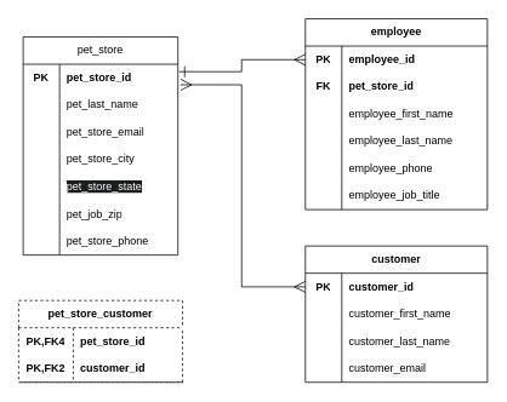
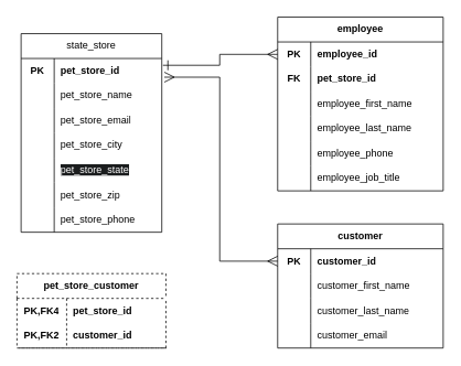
  <mxCell id="0" />
  <mxCell id="1" parent="0" />
- <mxCell id="2" value="&lt;span style=&quot;font-weight: 400; text-align: left;&quot;&gt;pet_store&lt;/span&gt;" style="shape=table;startSize=30;container=1;collapsible=1;childLayout=tableLayout;fixedRows=1;rowLines=0;fontStyle=1;align=center;resizeLast=1;html=1;whiteSpace=wrap;bottom=0;" parent="1" vertex="1"><mxGeometry x="25" y="40" width="170" height="240" as="geometry" /></mxCell>
+ <mxCell id="2" value="&lt;span style=&quot;font-weight: 400; text-align: left;&quot;&gt;state_store&lt;/span&gt;" style="shape=table;startSize=30;container=1;collapsible=1;childLayout=tableLayout;fixedRows=1;rowLines=0;fontStyle=1;align=center;resizeLast=1;html=1;whiteSpace=wrap;bottom=0;" parent="1" vertex="1"><mxGeometry x="25" y="40" width="170" height="240" as="geometry" /></mxCell>
  <mxCell id="3" value="" style="shape=tableRow;horizontal=0;startSize=0;swimlaneHead=0;swimlaneBody=0;fillColor=none;collapsible=0;dropTarget=0;points=[[0,0.5],[1,0.5]];portConstraint=eastwest;top=0;left=0;right=0;bottom=0;html=1;" parent="2" vertex="1"><mxGeometry y="30" width="170" height="30" as="geometry" /></mxCell>
  <mxCell id="4" value="PK" style="shape=partialRectangle;connectable=0;fillColor=none;top=0;left=0;bottom=0;right=0;fontStyle=1;overflow=hidden;html=1;whiteSpace=wrap;" parent="3" vertex="1"><mxGeometry width="40" height="30" as="geometry"><mxRectangle width="40" height="30" as="alternateBounds" /></mxGeometry></mxCell>
  <mxCell id="5" value="&lt;span style=&quot;&quot;&gt;pet_store_id&lt;/span&gt;" style="shape=partialRectangle;connectable=0;fillColor=none;top=0;left=0;bottom=0;right=0;align=left;spacingLeft=6;fontStyle=1;overflow=hidden;html=1;whiteSpace=wrap;" parent="3" vertex="1"><mxGeometry x="40" width="130" height="30" as="geometry"><mxRectangle width="130" height="30" as="alternateBounds" /></mxGeometry></mxCell>
  <mxCell id="6" value="" style="shape=tableRow;horizontal=0;startSize=0;swimlaneHead=0;swimlaneBody=0;fillColor=none;collapsible=0;dropTarget=0;points=[[0,0.5],[1,0.5]];portConstraint=eastwest;top=0;left=0;right=0;bottom=0;html=1;" parent="2" vertex="1"><mxGeometry y="60" width="170" height="30" as="geometry" /></mxCell>
  <mxCell id="7" value="" style="shape=partialRectangle;connectable=0;fillColor=none;top=0;left=0;bottom=0;right=0;editable=1;overflow=hidden;html=1;whiteSpace=wrap;" parent="6" vertex="1"><mxGeometry width="40" height="30" as="geometry"><mxRectangle width="40" height="30" as="alternateBounds" /></mxGeometry></mxCell>
- <mxCell id="8" value="pet_last_name" style="shape=partialRectangle;connectable=0;fillColor=none;top=0;left=0;bottom=0;right=0;align=left;spacingLeft=6;overflow=hidden;html=1;whiteSpace=wrap;" parent="6" vertex="1"><mxGeometry x="40" width="130" height="30" as="geometry"><mxRectangle width="130" height="30" as="alternateBounds" /></mxGeometry></mxCell>
+ <mxCell id="8" value="pet_store_name" style="shape=partialRectangle;connectable=0;fillColor=none;top=0;left=0;bottom=0;right=0;align=left;spacingLeft=6;overflow=hidden;html=1;whiteSpace=wrap;" parent="6" vertex="1"><mxGeometry x="40" width="130" height="30" as="geometry"><mxRectangle width="130" height="30" as="alternateBounds" /></mxGeometry></mxCell>
  <mxCell id="9" value="" style="shape=tableRow;horizontal=0;startSize=0;swimlaneHead=0;swimlaneBody=0;fillColor=none;collapsible=0;dropTarget=0;points=[[0,0.5],[1,0.5]];portConstraint=eastwest;top=0;left=0;right=0;bottom=0;html=1;" parent="2" vertex="1"><mxGeometry y="90" width="170" height="30" as="geometry" /></mxCell>
  <mxCell id="10" value="" style="shape=partialRectangle;connectable=0;fillColor=none;top=0;left=0;bottom=0;right=0;editable=1;overflow=hidden;html=1;whiteSpace=wrap;" parent="9" vertex="1"><mxGeometry width="40" height="30" as="geometry"><mxRectangle width="40" height="30" as="alternateBounds" /></mxGeometry></mxCell>
  <mxCell id="11" value="pet_store_email" style="shape=partialRectangle;connectable=0;fillColor=none;top=0;left=0;bottom=0;right=0;align=left;spacingLeft=6;overflow=hidden;html=1;whiteSpace=wrap;" parent="9" vertex="1"><mxGeometry x="40" width="130" height="30" as="geometry"><mxRectangle width="130" height="30" as="alternateBounds" /></mxGeometry></mxCell>
  <mxCell id="12" style="shape=tableRow;horizontal=0;startSize=0;swimlaneHead=0;swimlaneBody=0;fillColor=none;collapsible=0;dropTarget=0;points=[[0,0.5],[1,0.5]];portConstraint=eastwest;top=0;left=0;right=0;bottom=0;html=1;" parent="2" vertex="1"><mxGeometry y="120" width="170" height="30" as="geometry" /></mxCell>
  <mxCell id="13" style="shape=partialRectangle;connectable=0;fillColor=none;top=0;left=0;bottom=0;right=0;editable=1;overflow=hidden;html=1;whiteSpace=wrap;" parent="12" vertex="1"><mxGeometry width="40" height="30" as="geometry"><mxRectangle width="40" height="30" as="alternateBounds" /></mxGeometry></mxCell>
  <mxCell id="14" value="pet_store_city" style="shape=partialRectangle;connectable=0;fillColor=none;top=0;left=0;bottom=0;right=0;align=left;spacingLeft=6;overflow=hidden;html=1;whiteSpace=wrap;" parent="12" vertex="1"><mxGeometry x="40" width="130" height="30" as="geometry"><mxRectangle width="130" height="30" as="alternateBounds" /></mxGeometry></mxCell>
  <mxCell id="15" style="shape=tableRow;horizontal=0;startSize=0;swimlaneHead=0;swimlaneBody=0;fillColor=none;collapsible=0;dropTarget=0;points=[[0,0.5],[1,0.5]];portConstraint=eastwest;top=0;left=0;right=0;bottom=0;html=1;" parent="2" vertex="1"><mxGeometry y="150" width="170" height="30" as="geometry" /></mxCell>
  <mxCell id="16" style="shape=partialRectangle;connectable=0;fillColor=none;top=0;left=0;bottom=0;right=0;editable=1;overflow=hidden;html=1;whiteSpace=wrap;" parent="15" vertex="1"><mxGeometry width="40" height="30" as="geometry"><mxRectangle width="40" height="30" as="alternateBounds" /></mxGeometry></mxCell>
  <mxCell id="17" value="&lt;span style=&quot;color: rgb(255, 255, 255); font-family: Helvetica; font-size: 12px; font-style: normal; font-variant-ligatures: normal; font-variant-caps: normal; font-weight: 400; letter-spacing: normal; orphans: 2; text-align: left; text-indent: 0px; text-transform: none; widows: 2; word-spacing: 0px; -webkit-text-stroke-width: 0px; white-space: normal; background-color: rgb(27, 29, 30); text-decoration-thickness: initial; text-decoration-style: initial; text-decoration-color: initial; display: inline !important; float: none;&quot;&gt;pet_store_state&lt;/span&gt;" style="shape=partialRectangle;connectable=0;fillColor=none;top=0;left=0;bottom=0;right=0;align=left;spacingLeft=6;overflow=hidden;html=1;whiteSpace=wrap;" parent="15" vertex="1"><mxGeometry x="40" width="130" height="30" as="geometry"><mxRectangle width="130" height="30" as="alternateBounds" /></mxGeometry></mxCell>
  <mxCell id="18" style="shape=tableRow;horizontal=0;startSize=0;swimlaneHead=0;swimlaneBody=0;fillColor=none;collapsible=0;dropTarget=0;points=[[0,0.5],[1,0.5]];portConstraint=eastwest;top=0;left=0;right=0;bottom=0;html=1;" parent="2" vertex="1"><mxGeometry y="180" width="170" height="30" as="geometry" /></mxCell>
  <mxCell id="19" style="shape=partialRectangle;connectable=0;fillColor=none;top=0;left=0;bottom=0;right=0;editable=1;overflow=hidden;html=1;whiteSpace=wrap;" parent="18" vertex="1"><mxGeometry width="40" height="30" as="geometry"><mxRectangle width="40" height="30" as="alternateBounds" /></mxGeometry></mxCell>
- <mxCell id="20" value="pet_job_zip" style="shape=partialRectangle;connectable=0;fillColor=none;top=0;left=0;bottom=0;right=0;align=left;spacingLeft=6;overflow=hidden;html=1;whiteSpace=wrap;" parent="18" vertex="1"><mxGeometry x="40" width="130" height="30" as="geometry"><mxRectangle width="130" height="30" as="alternateBounds" /></mxGeometry></mxCell>
+ <mxCell id="20" value="pet_store_zip" style="shape=partialRectangle;connectable=0;fillColor=none;top=0;left=0;bottom=0;right=0;align=left;spacingLeft=6;overflow=hidden;html=1;whiteSpace=wrap;" parent="18" vertex="1"><mxGeometry x="40" width="130" height="30" as="geometry"><mxRectangle width="130" height="30" as="alternateBounds" /></mxGeometry></mxCell>
  <mxCell id="21" style="shape=tableRow;horizontal=0;startSize=0;swimlaneHead=0;swimlaneBody=0;fillColor=none;collapsible=0;dropTarget=0;points=[[0,0.5],[1,0.5]];portConstraint=eastwest;top=0;left=0;right=0;bottom=0;html=1;" parent="2" vertex="1"><mxGeometry y="210" width="170" height="30" as="geometry" /></mxCell>
  <mxCell id="22" style="shape=partialRectangle;connectable=0;fillColor=none;top=0;left=0;bottom=0;right=0;editable=1;overflow=hidden;html=1;whiteSpace=wrap;" parent="21" vertex="1"><mxGeometry width="40" height="30" as="geometry"><mxRectangle width="40" height="30" as="alternateBounds" /></mxGeometry></mxCell>
  <mxCell id="23" value="pet_store_phone" style="shape=partialRectangle;connectable=0;fillColor=none;top=0;left=0;bottom=0;right=0;align=left;spacingLeft=6;overflow=hidden;html=1;whiteSpace=wrap;" parent="21" vertex="1"><mxGeometry x="40" width="130" height="30" as="geometry"><mxRectangle width="130" height="30" as="alternateBounds" /></mxGeometry></mxCell>
  <mxCell id="24" value="employee" style="shape=table;startSize=30;container=1;collapsible=1;childLayout=tableLayout;fixedRows=1;rowLines=0;fontStyle=1;align=center;resizeLast=1;html=1;whiteSpace=wrap;strokeColor=default;swimlaneLine=1;columnLines=1;resizeLastRow=0;swimlaneHead=1;swimlaneBody=1;bottom=0;" parent="1" vertex="1"><mxGeometry x="335" y="20" width="200" height="210" as="geometry" /></mxCell>
  <mxCell id="25" value="" style="shape=tableRow;horizontal=0;startSize=0;swimlaneHead=0;swimlaneBody=0;fillColor=none;collapsible=0;dropTarget=0;points=[[0,0.5],[1,0.5]];portConstraint=eastwest;top=0;left=0;right=0;bottom=0;html=1;" parent="24" vertex="1"><mxGeometry y="30" width="200" height="30" as="geometry" /></mxCell>
  <mxCell id="26" value="PK" style="shape=partialRectangle;connectable=0;fillColor=none;top=0;left=0;bottom=0;right=0;fontStyle=1;overflow=hidden;html=1;whiteSpace=wrap;" parent="25" vertex="1"><mxGeometry width="40" height="30" as="geometry"><mxRectangle width="40" height="30" as="alternateBounds" /></mxGeometry></mxCell>
  <mxCell id="27" value="employee_id" style="shape=partialRectangle;connectable=0;fillColor=none;top=0;left=0;bottom=0;right=0;align=left;spacingLeft=6;fontStyle=1;overflow=hidden;html=1;whiteSpace=wrap;" parent="25" vertex="1"><mxGeometry x="40" width="160" height="30" as="geometry"><mxRectangle width="160" height="30" as="alternateBounds" /></mxGeometry></mxCell>
  <mxCell id="28" value="" style="shape=tableRow;horizontal=0;startSize=0;swimlaneHead=0;swimlaneBody=0;fillColor=none;collapsible=0;dropTarget=0;points=[[0,0.5],[1,0.5]];portConstraint=eastwest;top=0;left=0;right=0;bottom=0;html=1;" parent="24" vertex="1"><mxGeometry y="60" width="200" height="30" as="geometry" /></mxCell>
  <mxCell id="29" value="FK" style="shape=partialRectangle;connectable=0;fillColor=none;top=0;left=0;bottom=0;right=0;fontStyle=1;overflow=hidden;html=1;whiteSpace=wrap;" parent="28" vertex="1"><mxGeometry width="40" height="30" as="geometry"><mxRectangle width="40" height="30" as="alternateBounds" /></mxGeometry></mxCell>
  <mxCell id="30" value="&lt;span style=&quot;&quot;&gt;pet_store_id&lt;/span&gt;" style="shape=partialRectangle;connectable=0;fillColor=none;top=0;left=0;bottom=0;right=0;align=left;spacingLeft=6;fontStyle=1;overflow=hidden;html=1;whiteSpace=wrap;" parent="28" vertex="1"><mxGeometry x="40" width="160" height="30" as="geometry"><mxRectangle width="160" height="30" as="alternateBounds" /></mxGeometry></mxCell>
  <mxCell id="31" value="" style="shape=tableRow;horizontal=0;startSize=0;swimlaneHead=0;swimlaneBody=0;fillColor=none;collapsible=0;dropTarget=0;points=[[0,0.5],[1,0.5]];portConstraint=eastwest;top=0;left=0;right=0;bottom=0;html=1;" parent="24" vertex="1"><mxGeometry y="90" width="200" height="30" as="geometry" /></mxCell>
  <mxCell id="32" value="" style="shape=partialRectangle;connectable=0;fillColor=none;top=0;left=0;bottom=0;right=0;editable=1;overflow=hidden;html=1;whiteSpace=wrap;" parent="31" vertex="1"><mxGeometry width="40" height="30" as="geometry"><mxRectangle width="40" height="30" as="alternateBounds" /></mxGeometry></mxCell>
  <mxCell id="33" value="&lt;span style=&quot;&quot;&gt;employee_first_name&lt;/span&gt;" style="shape=partialRectangle;connectable=0;fillColor=none;top=0;left=0;bottom=0;right=0;align=left;spacingLeft=6;overflow=hidden;html=1;whiteSpace=wrap;fontStyle=0" parent="31" vertex="1"><mxGeometry x="40" width="160" height="30" as="geometry"><mxRectangle width="160" height="30" as="alternateBounds" /></mxGeometry></mxCell>
  <mxCell id="34" value="" style="shape=tableRow;horizontal=0;startSize=0;swimlaneHead=0;swimlaneBody=0;fillColor=none;collapsible=0;dropTarget=0;points=[[0,0.5],[1,0.5]];portConstraint=eastwest;top=0;left=0;right=0;bottom=0;html=1;" parent="24" vertex="1"><mxGeometry y="120" width="200" height="30" as="geometry" /></mxCell>
  <mxCell id="35" value="" style="shape=partialRectangle;connectable=0;fillColor=none;top=0;left=0;bottom=0;right=0;editable=1;overflow=hidden;html=1;whiteSpace=wrap;" parent="34" vertex="1"><mxGeometry width="40" height="30" as="geometry"><mxRectangle width="40" height="30" as="alternateBounds" /></mxGeometry></mxCell>
  <mxCell id="36" value="&lt;span style=&quot;&quot;&gt;employee_last_name&lt;/span&gt;" style="shape=partialRectangle;connectable=0;fillColor=none;top=0;left=0;bottom=0;right=0;align=left;spacingLeft=6;overflow=hidden;html=1;whiteSpace=wrap;fontStyle=0" parent="34" vertex="1"><mxGeometry x="40" width="160" height="30" as="geometry"><mxRectangle width="160" height="30" as="alternateBounds" /></mxGeometry></mxCell>
  <mxCell id="37" style="shape=tableRow;horizontal=0;startSize=0;swimlaneHead=0;swimlaneBody=0;fillColor=none;collapsible=0;dropTarget=0;points=[[0,0.5],[1,0.5]];portConstraint=eastwest;top=0;left=0;right=0;bottom=0;html=1;" parent="24" vertex="1"><mxGeometry y="150" width="200" height="30" as="geometry" /></mxCell>
  <mxCell id="38" style="shape=partialRectangle;connectable=0;fillColor=none;top=0;left=0;bottom=0;right=0;editable=1;overflow=hidden;html=1;whiteSpace=wrap;" parent="37" vertex="1"><mxGeometry width="40" height="30" as="geometry"><mxRectangle width="40" height="30" as="alternateBounds" /></mxGeometry></mxCell>
  <mxCell id="39" value="&lt;span style=&quot;&quot;&gt;employee_phone&lt;/span&gt;" style="shape=partialRectangle;connectable=0;fillColor=none;top=0;left=0;bottom=0;right=0;align=left;spacingLeft=6;overflow=hidden;html=1;whiteSpace=wrap;fontStyle=0" parent="37" vertex="1"><mxGeometry x="40" width="160" height="30" as="geometry"><mxRectangle width="160" height="30" as="alternateBounds" /></mxGeometry></mxCell>
  <mxCell id="40" style="shape=tableRow;horizontal=0;startSize=0;swimlaneHead=0;swimlaneBody=0;fillColor=none;collapsible=0;dropTarget=0;points=[[0,0.5],[1,0.5]];portConstraint=eastwest;top=0;left=0;right=0;bottom=0;html=1;" parent="24" vertex="1"><mxGeometry y="180" width="200" height="30" as="geometry" /></mxCell>
  <mxCell id="41" style="shape=partialRectangle;connectable=0;fillColor=none;top=0;left=0;bottom=0;right=0;editable=1;overflow=hidden;html=1;whiteSpace=wrap;" parent="40" vertex="1"><mxGeometry width="40" height="30" as="geometry"><mxRectangle width="40" height="30" as="alternateBounds" /></mxGeometry></mxCell>
  <mxCell id="42" value="&lt;span style=&quot;&quot;&gt;employee_job_title&lt;/span&gt;" style="shape=partialRectangle;connectable=0;fillColor=none;top=0;left=0;bottom=0;right=0;align=left;spacingLeft=6;overflow=hidden;html=1;whiteSpace=wrap;fontStyle=0" parent="40" vertex="1"><mxGeometry x="40" width="160" height="30" as="geometry"><mxRectangle width="160" height="30" as="alternateBounds" /></mxGeometry></mxCell>
  <mxCell id="43" value="customer" style="shape=table;startSize=30;container=1;collapsible=1;childLayout=tableLayout;fixedRows=1;rowLines=0;fontStyle=1;align=center;resizeLast=1;html=1;whiteSpace=wrap;strokeColor=default;swimlaneLine=1;columnLines=1;resizeLastRow=0;swimlaneHead=1;swimlaneBody=1;bottom=0;" parent="1" vertex="1"><mxGeometry x="335" y="270" width="200" height="150" as="geometry" /></mxCell>
  <mxCell id="44" value="" style="shape=tableRow;horizontal=0;startSize=0;swimlaneHead=0;swimlaneBody=0;fillColor=none;collapsible=0;dropTarget=0;points=[[0,0.5],[1,0.5]];portConstraint=eastwest;top=0;left=0;right=0;bottom=0;html=1;" parent="43" vertex="1"><mxGeometry y="30" width="200" height="30" as="geometry" /></mxCell>
  <mxCell id="45" value="PK" style="shape=partialRectangle;connectable=0;fillColor=none;top=0;left=0;bottom=0;right=0;fontStyle=1;overflow=hidden;html=1;whiteSpace=wrap;" parent="44" vertex="1"><mxGeometry width="40" height="30" as="geometry"><mxRectangle width="40" height="30" as="alternateBounds" /></mxGeometry></mxCell>
  <mxCell id="46" value="customer_id" style="shape=partialRectangle;connectable=0;fillColor=none;top=0;left=0;bottom=0;right=0;align=left;spacingLeft=6;fontStyle=1;overflow=hidden;html=1;whiteSpace=wrap;" parent="44" vertex="1"><mxGeometry x="40" width="160" height="30" as="geometry"><mxRectangle width="160" height="30" as="alternateBounds" /></mxGeometry></mxCell>
  <mxCell id="47" value="" style="shape=tableRow;horizontal=0;startSize=0;swimlaneHead=0;swimlaneBody=0;fillColor=none;collapsible=0;dropTarget=0;points=[[0,0.5],[1,0.5]];portConstraint=eastwest;top=0;left=0;right=0;bottom=0;html=1;" parent="43" vertex="1"><mxGeometry y="60" width="200" height="30" as="geometry" /></mxCell>
  <mxCell id="48" value="" style="shape=partialRectangle;connectable=0;fillColor=none;top=0;left=0;bottom=0;right=0;editable=1;overflow=hidden;html=1;whiteSpace=wrap;" parent="47" vertex="1"><mxGeometry width="40" height="30" as="geometry"><mxRectangle width="40" height="30" as="alternateBounds" /></mxGeometry></mxCell>
  <mxCell id="49" value="&lt;span style=&quot;&quot;&gt;customer_first_name&lt;/span&gt;" style="shape=partialRectangle;connectable=0;fillColor=none;top=0;left=0;bottom=0;right=0;align=left;spacingLeft=6;overflow=hidden;html=1;whiteSpace=wrap;fontStyle=0" parent="47" vertex="1"><mxGeometry x="40" width="160" height="30" as="geometry"><mxRectangle width="160" height="30" as="alternateBounds" /></mxGeometry></mxCell>
  <mxCell id="50" value="" style="shape=tableRow;horizontal=0;startSize=0;swimlaneHead=0;swimlaneBody=0;fillColor=none;collapsible=0;dropTarget=0;points=[[0,0.5],[1,0.5]];portConstraint=eastwest;top=0;left=0;right=0;bottom=0;html=1;" parent="43" vertex="1"><mxGeometry y="90" width="200" height="30" as="geometry" /></mxCell>
  <mxCell id="51" value="" style="shape=partialRectangle;connectable=0;fillColor=none;top=0;left=0;bottom=0;right=0;editable=1;overflow=hidden;html=1;whiteSpace=wrap;" parent="50" vertex="1"><mxGeometry width="40" height="30" as="geometry"><mxRectangle width="40" height="30" as="alternateBounds" /></mxGeometry></mxCell>
  <mxCell id="52" value="customer&lt;span style=&quot;&quot;&gt;_last_name&lt;/span&gt;" style="shape=partialRectangle;connectable=0;fillColor=none;top=0;left=0;bottom=0;right=0;align=left;spacingLeft=6;overflow=hidden;html=1;whiteSpace=wrap;fontStyle=0" parent="50" vertex="1"><mxGeometry x="40" width="160" height="30" as="geometry"><mxRectangle width="160" height="30" as="alternateBounds" /></mxGeometry></mxCell>
  <mxCell id="53" style="shape=tableRow;horizontal=0;startSize=0;swimlaneHead=0;swimlaneBody=0;fillColor=none;collapsible=0;dropTarget=0;points=[[0,0.5],[1,0.5]];portConstraint=eastwest;top=0;left=0;right=0;bottom=0;html=1;" parent="43" vertex="1"><mxGeometry y="120" width="200" height="30" as="geometry" /></mxCell>
  <mxCell id="54" style="shape=partialRectangle;connectable=0;fillColor=none;top=0;left=0;bottom=0;right=0;editable=1;overflow=hidden;html=1;whiteSpace=wrap;" parent="53" vertex="1"><mxGeometry width="40" height="30" as="geometry"><mxRectangle width="40" height="30" as="alternateBounds" /></mxGeometry></mxCell>
  <mxCell id="55" value="customer_email" style="shape=partialRectangle;connectable=0;fillColor=none;top=0;left=0;bottom=0;right=0;align=left;spacingLeft=6;overflow=hidden;html=1;whiteSpace=wrap;fontStyle=0" parent="53" vertex="1"><mxGeometry x="40" width="160" height="30" as="geometry"><mxRectangle width="160" height="30" as="alternateBounds" /></mxGeometry></mxCell>
  <mxCell id="56" value="" style="endArrow=ERmany;html=1;rounded=0;exitX=1.008;exitY=0.273;exitDx=0;exitDy=0;entryX=0;entryY=0.5;entryDx=0;entryDy=0;startArrow=ERone;startFill=0;endFill=0;strokeWidth=1;edgeStyle=orthogonalEdgeStyle;endSize=10;startSize=10;exitPerimeter=0;" parent="1" source="3" target="25" edge="1"><mxGeometry width="50" height="50" relative="1" as="geometry"><mxPoint x="225" y="120" as="sourcePoint" /><mxPoint x="275" y="70" as="targetPoint" /></mxGeometry></mxCell>
  <mxCell id="57" value="" style="endArrow=ERmany;html=1;rounded=0;entryX=0;entryY=0.5;entryDx=0;entryDy=0;endSize=10;startSize=10;startArrow=ERmany;startFill=0;endFill=0;edgeStyle=orthogonalEdgeStyle;exitX=1.018;exitY=0.753;exitDx=0;exitDy=0;exitPerimeter=0;" parent="1" source="3" target="44" edge="1"><mxGeometry width="50" height="50" relative="1" as="geometry"><mxPoint x="215" y="30" as="sourcePoint" /><mxPoint x="345" y="140" as="targetPoint" /></mxGeometry></mxCell>
  <mxCell id="58" value="pet_store_customer" style="shape=table;startSize=30;container=1;collapsible=1;childLayout=tableLayout;fixedRows=1;rowLines=0;fontStyle=1;align=center;resizeLast=1;html=1;whiteSpace=wrap;swimlaneLine=1;strokeColor=default;dashed=1;" vertex="1" parent="1"><mxGeometry x="20" y="330" width="180" height="90" as="geometry" /></mxCell>
  <mxCell id="59" value="" style="shape=tableRow;horizontal=0;startSize=0;swimlaneHead=0;swimlaneBody=0;fillColor=none;collapsible=0;dropTarget=0;points=[[0,0.5],[1,0.5]];portConstraint=eastwest;top=0;left=0;right=0;bottom=0;html=1;swimlaneLine=1;strokeColor=default;dashed=1;" vertex="1" parent="58"><mxGeometry y="30" width="180" height="30" as="geometry" /></mxCell>
  <mxCell id="60" value="PK,FK4" style="shape=partialRectangle;connectable=0;fillColor=none;top=0;left=0;bottom=0;right=0;fontStyle=1;overflow=hidden;html=1;whiteSpace=wrap;swimlaneLine=1;strokeColor=default;dashed=1;" vertex="1" parent="59"><mxGeometry width="60" height="30" as="geometry"><mxRectangle width="60" height="30" as="alternateBounds" /></mxGeometry></mxCell>
  <mxCell id="61" value="pet_store_id" style="shape=partialRectangle;connectable=0;fillColor=none;top=0;left=0;bottom=0;right=0;align=left;spacingLeft=6;fontStyle=1;overflow=hidden;html=1;whiteSpace=wrap;swimlaneLine=1;strokeColor=default;dashed=1;" vertex="1" parent="59"><mxGeometry x="60" width="120" height="30" as="geometry"><mxRectangle width="120" height="30" as="alternateBounds" /></mxGeometry></mxCell>
  <mxCell id="62" value="" style="shape=tableRow;horizontal=0;startSize=0;swimlaneHead=0;swimlaneBody=0;fillColor=none;collapsible=0;dropTarget=0;points=[[0,0.5],[1,0.5]];portConstraint=eastwest;top=0;left=0;right=0;bottom=1;html=1;swimlaneLine=1;strokeColor=default;dashed=1;" vertex="1" parent="58"><mxGeometry y="60" width="180" height="30" as="geometry" /></mxCell>
  <mxCell id="63" value="PK,FK2" style="shape=partialRectangle;connectable=0;fillColor=none;top=0;left=0;bottom=0;right=0;fontStyle=1;overflow=hidden;html=1;whiteSpace=wrap;swimlaneLine=1;strokeColor=default;dashed=1;" vertex="1" parent="62"><mxGeometry width="60" height="30" as="geometry"><mxRectangle width="60" height="30" as="alternateBounds" /></mxGeometry></mxCell>
  <mxCell id="64" value="customer_id" style="shape=partialRectangle;connectable=0;fillColor=none;top=0;left=0;bottom=0;right=0;align=left;spacingLeft=6;fontStyle=1;overflow=hidden;html=1;whiteSpace=wrap;swimlaneLine=1;strokeColor=default;dashed=1;" vertex="1" parent="62"><mxGeometry x="60" width="120" height="30" as="geometry"><mxRectangle width="120" height="30" as="alternateBounds" /></mxGeometry></mxCell>
